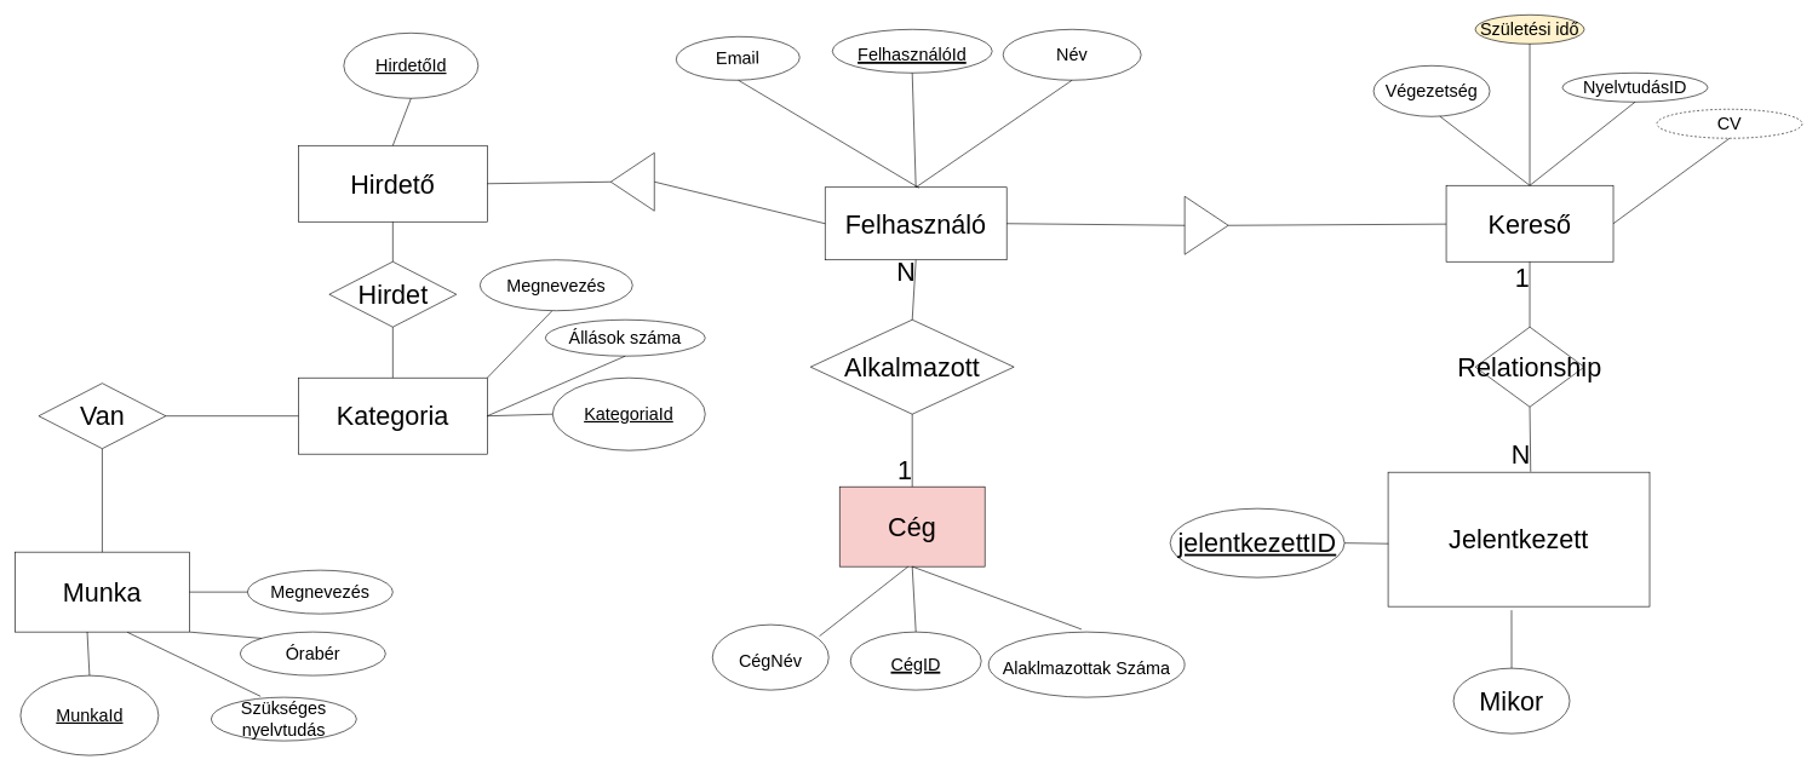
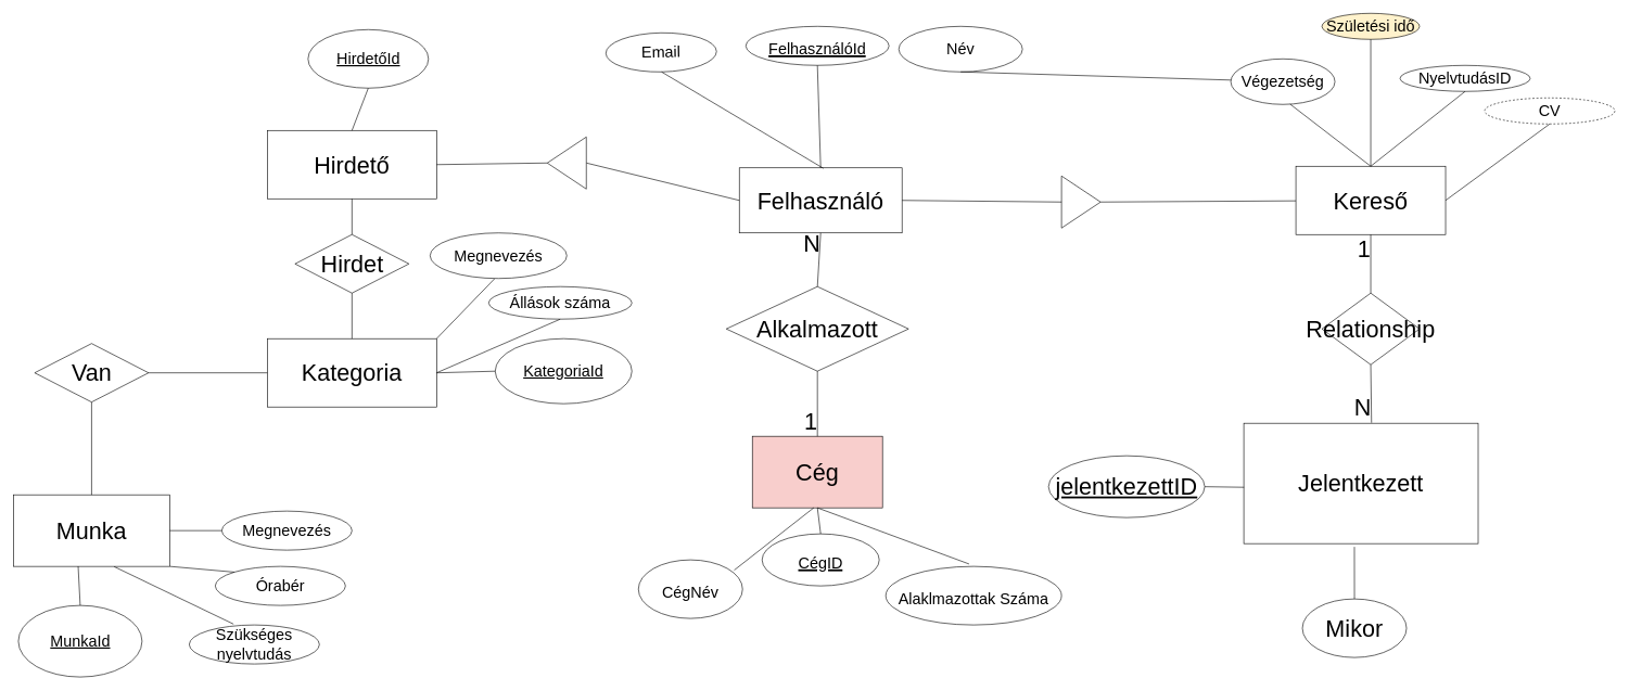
  <mxCell id="0" />
  <mxCell id="1" parent="0" />
  <mxCell id="2" value="&lt;font style=&quot;font-size: 36px;&quot;&gt;Felhasználó&lt;/font&gt;" style="rounded=0;whiteSpace=wrap;html=1;" parent="1" vertex="1"><mxGeometry x="1135" y="257.5" width="250" height="100" as="geometry" /></mxCell>
  <mxCell id="3" value="&lt;font style=&quot;font-size: 36px;&quot;&gt;Cég&lt;/font&gt;" style="rounded=0;whiteSpace=wrap;html=1;fillColor=#f8cecc;" parent="1" vertex="1"><mxGeometry x="1155" y="670" width="200" height="110" as="geometry" /></mxCell>
  <mxCell id="4" value="&lt;font style=&quot;font-size: 36px;&quot;&gt;Munka&lt;/font&gt;" style="rounded=0;whiteSpace=wrap;html=1;" parent="1" vertex="1"><mxGeometry x="20" y="760" width="240" height="110" as="geometry" /></mxCell>
  <mxCell id="5" value="&lt;font style=&quot;font-size: 36px;&quot;&gt;Hirdető&lt;/font&gt;" style="rounded=0;whiteSpace=wrap;html=1;" parent="1" vertex="1"><mxGeometry x="410" y="200" width="260" height="105" as="geometry" /></mxCell>
  <mxCell id="6" value="&lt;font style=&quot;font-size: 36px;&quot;&gt;Kereső&lt;/font&gt;" style="rounded=0;whiteSpace=wrap;html=1;" parent="1" vertex="1"><mxGeometry x="1990" y="255" width="230" height="105" as="geometry" /></mxCell>
  <mxCell id="7" value="Alkalmazott" style="shape=rhombus;perimeter=rhombusPerimeter;whiteSpace=wrap;html=1;align=center;fontSize=36;" parent="1" vertex="1"><mxGeometry x="1115" y="440" width="280" height="130" as="geometry" /></mxCell>
- <mxCell id="8" value="&lt;font style=&quot;font-size: 24px;&quot;&gt;CégID&lt;/font&gt;" style="ellipse;whiteSpace=wrap;html=1;align=center;fontStyle=4;fontSize=36;" parent="1" vertex="1"><mxGeometry x="1170" y="870" width="180" height="80" as="geometry" /></mxCell>
+ <mxCell id="8" value="&lt;font style=&quot;font-size: 24px;&quot;&gt;CégID&lt;/font&gt;" style="ellipse;whiteSpace=wrap;html=1;align=center;fontStyle=4;fontSize=36;" parent="1" vertex="1"><mxGeometry x="1170" y="820" width="180" height="80" as="geometry" /></mxCell>
  <mxCell id="9" value="&lt;font style=&quot;font-size: 24px;&quot;&gt;CégNév&lt;/font&gt;" style="ellipse;whiteSpace=wrap;html=1;align=center;fontSize=36;" parent="1" vertex="1"><mxGeometry x="980" y="860" width="160" height="90" as="geometry" /></mxCell>
  <mxCell id="10" value="&lt;font style=&quot;font-size: 24px;&quot;&gt;Alaklmazottak Száma&lt;/font&gt;" style="ellipse;whiteSpace=wrap;html=1;align=center;fontSize=36;" parent="1" vertex="1"><mxGeometry x="1360" y="870" width="270" height="90" as="geometry" /></mxCell>
  <mxCell id="11" value="" style="endArrow=none;html=1;rounded=0;fontSize=36;exitX=0.5;exitY=1;exitDx=0;exitDy=0;entryX=0.5;entryY=0;entryDx=0;entryDy=0;" parent="1" source="3" target="8" edge="1"><mxGeometry width="50" height="50" relative="1" as="geometry"><mxPoint x="1360" y="580" as="sourcePoint" /><mxPoint x="1410" y="530" as="targetPoint" /></mxGeometry></mxCell>
  <mxCell id="12" value="" style="endArrow=none;html=1;rounded=0;fontSize=36;exitX=0.472;exitY=0.999;exitDx=0;exitDy=0;entryX=0.92;entryY=0.175;entryDx=0;entryDy=0;exitPerimeter=0;entryPerimeter=0;" parent="1" source="3" target="9" edge="1"><mxGeometry width="50" height="50" relative="1" as="geometry"><mxPoint x="1270" y="800" as="sourcePoint" /><mxPoint x="1270" y="880" as="targetPoint" /></mxGeometry></mxCell>
  <mxCell id="13" value="" style="endArrow=none;html=1;rounded=0;fontSize=36;entryX=0.5;entryY=1;entryDx=0;entryDy=0;exitX=0.474;exitY=-0.041;exitDx=0;exitDy=0;exitPerimeter=0;" parent="1" source="10" target="3" edge="1"><mxGeometry width="50" height="50" relative="1" as="geometry"><mxPoint x="1360" y="940" as="sourcePoint" /><mxPoint x="1410" y="890" as="targetPoint" /></mxGeometry></mxCell>
  <mxCell id="14" value="" style="endArrow=none;html=1;rounded=0;fontSize=36;exitX=0.5;exitY=1;exitDx=0;exitDy=0;entryX=0.5;entryY=0;entryDx=0;entryDy=0;" parent="1" source="7" target="3" edge="1"><mxGeometry relative="1" as="geometry"><mxPoint x="1270" y="280" as="sourcePoint" /><mxPoint x="1430" y="280" as="targetPoint" /></mxGeometry></mxCell>
  <mxCell id="15" value="1" style="resizable=0;html=1;align=right;verticalAlign=bottom;fontSize=36;" parent="14" connectable="0" vertex="1"><mxGeometry x="1" relative="1" as="geometry"><mxPoint as="offset" /></mxGeometry></mxCell>
  <mxCell id="16" value="" style="endArrow=none;html=1;rounded=0;fontSize=36;entryX=0.5;entryY=1;entryDx=0;entryDy=0;exitX=0.5;exitY=0;exitDx=0;exitDy=0;" parent="1" source="7" target="2" edge="1"><mxGeometry relative="1" as="geometry"><mxPoint x="1270" y="530" as="sourcePoint" /><mxPoint x="1430" y="530" as="targetPoint" /></mxGeometry></mxCell>
  <mxCell id="17" value="N" style="resizable=0;html=1;align=right;verticalAlign=bottom;fontSize=36;" parent="16" connectable="0" vertex="1"><mxGeometry x="1" relative="1" as="geometry"><mxPoint y="40" as="offset" /></mxGeometry></mxCell>
  <mxCell id="18" value="" style="triangle;whiteSpace=wrap;html=1;fontSize=36;" parent="1" vertex="1"><mxGeometry x="1630" y="270" width="60" height="80" as="geometry" /></mxCell>
  <mxCell id="19" value="" style="endArrow=none;html=1;rounded=0;fontSize=36;entryX=1;entryY=0.5;entryDx=0;entryDy=0;exitX=0;exitY=0.5;exitDx=0;exitDy=0;" parent="1" source="18" target="2" edge="1"><mxGeometry width="50" height="50" relative="1" as="geometry"><mxPoint x="1320" y="220" as="sourcePoint" /><mxPoint x="1370" y="170" as="targetPoint" /></mxGeometry></mxCell>
  <mxCell id="20" value="&lt;br&gt;" style="text;html=1;align=center;verticalAlign=middle;resizable=0;points=[];autosize=1;strokeColor=none;fillColor=none;fontSize=36;" parent="1" vertex="1"><mxGeometry x="1480" y="150" width="20" height="60" as="geometry" /></mxCell>
  <mxCell id="21" value="" style="endArrow=none;html=1;rounded=0;fontSize=36;exitX=1;exitY=0.5;exitDx=0;exitDy=0;" parent="1" source="18" target="6" edge="1"><mxGeometry width="50" height="50" relative="1" as="geometry"><mxPoint x="1650" y="190" as="sourcePoint" /><mxPoint x="1420" y="200" as="targetPoint" /></mxGeometry></mxCell>
  <mxCell id="22" value="" style="endArrow=none;html=1;rounded=0;fontSize=36;entryX=0;entryY=0.5;entryDx=0;entryDy=0;exitX=0;exitY=0.5;exitDx=0;exitDy=0;" parent="1" source="23" target="2" edge="1"><mxGeometry width="50" height="50" relative="1" as="geometry"><mxPoint x="1020" y="190" as="sourcePoint" /><mxPoint x="1430" y="210" as="targetPoint" /></mxGeometry></mxCell>
  <mxCell id="23" value="" style="triangle;whiteSpace=wrap;html=1;fontSize=36;rotation=-180;" parent="1" vertex="1"><mxGeometry x="840" y="210" width="60" height="80" as="geometry" /></mxCell>
  <mxCell id="24" value="" style="endArrow=none;html=1;rounded=0;fontSize=36;entryX=1;entryY=0.5;entryDx=0;entryDy=0;exitX=1;exitY=0.5;exitDx=0;exitDy=0;" parent="1" source="5" target="23" edge="1"><mxGeometry width="50" height="50" relative="1" as="geometry"><mxPoint x="1650" y="200" as="sourcePoint" /><mxPoint x="1395" y="200" as="targetPoint" /></mxGeometry></mxCell>
  <mxCell id="25" value="&lt;font style=&quot;font-size: 24px;&quot;&gt;FelhasználóId&lt;/font&gt;" style="ellipse;whiteSpace=wrap;html=1;align=center;fontStyle=4;fontSize=36;" parent="1" vertex="1"><mxGeometry x="1145" y="40" width="220" height="60" as="geometry" /></mxCell>
  <mxCell id="26" value="Email" style="ellipse;whiteSpace=wrap;html=1;align=center;fontSize=24;rotation=-1;" parent="1" vertex="1"><mxGeometry x="930" y="50" width="170" height="60" as="geometry" /></mxCell>
  <mxCell id="27" value="Név" style="ellipse;whiteSpace=wrap;html=1;align=center;fontSize=24;" parent="1" vertex="1"><mxGeometry x="1380" y="40" width="190" height="70" as="geometry" /></mxCell>
  <mxCell id="28" value="Végezetség" style="ellipse;whiteSpace=wrap;html=1;align=center;fontSize=24;" parent="1" vertex="1"><mxGeometry x="1890" y="90" width="160" height="70" as="geometry" /></mxCell>
  <mxCell id="29" value="Születési idő" style="ellipse;whiteSpace=wrap;html=1;align=center;fontSize=24;fillColor=#fff2cc;" parent="1" vertex="1"><mxGeometry x="2030" y="20" width="150" height="40" as="geometry" /></mxCell>
  <mxCell id="30" value="NyelvtudásID" style="ellipse;whiteSpace=wrap;html=1;align=center;fontSize=24;" parent="1" vertex="1"><mxGeometry x="2150" y="100" width="200" height="40" as="geometry" /></mxCell>
  <mxCell id="31" value="" style="endArrow=none;html=1;rounded=0;fontSize=36;entryX=0.5;entryY=0;entryDx=0;entryDy=0;exitX=0.5;exitY=1;exitDx=0;exitDy=0;" parent="1" source="25" target="2" edge="1"><mxGeometry width="50" height="50" relative="1" as="geometry"><mxPoint x="1640" y="320" as="sourcePoint" /><mxPoint x="1390" y="320" as="targetPoint" /></mxGeometry></mxCell>
- <mxCell id="32" value="" style="endArrow=none;html=1;rounded=0;fontSize=36;entryX=0.5;entryY=0;entryDx=0;entryDy=0;exitX=0.5;exitY=1;exitDx=0;exitDy=0;" parent="1" source="27" target="2" edge="1"><mxGeometry width="50" height="50" relative="1" as="geometry"><mxPoint x="1650" y="330" as="sourcePoint" /><mxPoint x="1400" y="330" as="targetPoint" /></mxGeometry></mxCell>
+ <mxCell id="32" value="" style="endArrow=none;html=1;rounded=0;fontSize=36;exitX=0.5;exitY=1;exitDx=0;exitDy=0;" parent="1" source="27" target="28" edge="1"><mxGeometry width="50" height="50" relative="1" as="geometry"><mxPoint x="1650" y="330" as="sourcePoint" /><mxPoint x="1400" y="330" as="targetPoint" /></mxGeometry></mxCell>
  <mxCell id="33" value="" style="endArrow=none;html=1;rounded=0;fontSize=36;entryX=0.517;entryY=0.008;entryDx=0;entryDy=0;exitX=0.5;exitY=1;exitDx=0;exitDy=0;entryPerimeter=0;" parent="1" source="26" target="2" edge="1"><mxGeometry width="50" height="50" relative="1" as="geometry"><mxPoint x="1660" y="340" as="sourcePoint" /><mxPoint x="1410" y="340" as="targetPoint" /></mxGeometry></mxCell>
  <mxCell id="34" value="" style="endArrow=none;html=1;rounded=0;fontSize=36;entryX=0.5;entryY=0;entryDx=0;entryDy=0;" parent="1" source="29" target="6" edge="1"><mxGeometry width="50" height="50" relative="1" as="geometry"><mxPoint x="1670" y="350" as="sourcePoint" /><mxPoint x="1420" y="350" as="targetPoint" /></mxGeometry></mxCell>
  <mxCell id="35" value="" style="endArrow=none;html=1;rounded=0;fontSize=36;entryX=0.5;entryY=1;entryDx=0;entryDy=0;exitX=0.5;exitY=0;exitDx=0;exitDy=0;" parent="1" source="6" target="30" edge="1"><mxGeometry width="50" height="50" relative="1" as="geometry"><mxPoint x="1680" y="360" as="sourcePoint" /><mxPoint x="1430" y="360" as="targetPoint" /></mxGeometry></mxCell>
  <mxCell id="36" value="" style="endArrow=none;html=1;rounded=0;fontSize=36;entryX=0.5;entryY=0;entryDx=0;entryDy=0;exitX=0.57;exitY=0.995;exitDx=0;exitDy=0;exitPerimeter=0;" parent="1" source="28" target="6" edge="1"><mxGeometry width="50" height="50" relative="1" as="geometry"><mxPoint x="1690" y="370" as="sourcePoint" /><mxPoint x="1440" y="370" as="targetPoint" /></mxGeometry></mxCell>
  <mxCell id="37" value="CV" style="ellipse;whiteSpace=wrap;html=1;align=center;fontSize=24;dashed=1;" parent="1" vertex="1"><mxGeometry x="2280" y="150" width="200" height="40" as="geometry" /></mxCell>
  <mxCell id="38" value="" style="endArrow=none;html=1;rounded=0;fontSize=36;exitX=1;exitY=0.5;exitDx=0;exitDy=0;entryX=0.5;entryY=1;entryDx=0;entryDy=0;" parent="1" source="6" target="37" edge="1"><mxGeometry width="50" height="50" relative="1" as="geometry"><mxPoint x="1700" y="320" as="sourcePoint" /><mxPoint x="2000" y="318.193" as="targetPoint" /></mxGeometry></mxCell>
  <mxCell id="39" value="MunkaId" style="ellipse;whiteSpace=wrap;html=1;align=center;fontStyle=4;fontSize=24;" parent="1" vertex="1"><mxGeometry x="27.5" y="930" width="190" height="110" as="geometry" /></mxCell>
  <mxCell id="40" value="&lt;font style=&quot;font-size: 36px;&quot;&gt;Kategoria&lt;/font&gt;" style="rounded=0;whiteSpace=wrap;html=1;" parent="1" vertex="1"><mxGeometry x="410" y="520" width="260" height="105" as="geometry" /></mxCell>
  <mxCell id="41" value="KategoriaId" style="ellipse;whiteSpace=wrap;html=1;align=center;fontStyle=4;fontSize=24;" parent="1" vertex="1"><mxGeometry x="760" y="520" width="210" height="100" as="geometry" /></mxCell>
  <mxCell id="42" value="HirdetőId" style="ellipse;whiteSpace=wrap;html=1;align=center;fontStyle=4;fontSize=24;" parent="1" vertex="1"><mxGeometry x="472.5" y="45" width="185" height="90" as="geometry" /></mxCell>
  <mxCell id="43" value="" style="endArrow=none;html=1;rounded=0;fontSize=36;entryX=0;entryY=0.5;entryDx=0;entryDy=0;exitX=1;exitY=0.5;exitDx=0;exitDy=0;" parent="1" source="40" target="41" edge="1"><mxGeometry width="50" height="50" relative="1" as="geometry"><mxPoint x="680" y="317.5" as="sourcePoint" /><mxPoint x="850" y="320" as="targetPoint" /></mxGeometry></mxCell>
  <mxCell id="44" value="" style="endArrow=none;html=1;rounded=0;fontSize=36;exitX=0.414;exitY=0.998;exitDx=0;exitDy=0;exitPerimeter=0;entryX=0.5;entryY=0;entryDx=0;entryDy=0;" parent="1" source="4" target="39" edge="1"><mxGeometry width="50" height="50" relative="1" as="geometry"><mxPoint x="280" y="347.5" as="sourcePoint" /><mxPoint x="120" y="950" as="targetPoint" /></mxGeometry></mxCell>
  <mxCell id="45" value="" style="endArrow=none;html=1;rounded=0;fontSize=36;entryX=0.5;entryY=1;entryDx=0;entryDy=0;exitX=0.5;exitY=0;exitDx=0;exitDy=0;" parent="1" source="5" target="42" edge="1"><mxGeometry width="50" height="50" relative="1" as="geometry"><mxPoint x="700" y="337.5" as="sourcePoint" /><mxPoint x="870" y="340" as="targetPoint" /></mxGeometry></mxCell>
  <mxCell id="46" value="Hirdet" style="shape=rhombus;perimeter=rhombusPerimeter;whiteSpace=wrap;html=1;align=center;fontSize=36;" parent="1" vertex="1"><mxGeometry x="452.5" y="360" width="175" height="90" as="geometry" /></mxCell>
  <mxCell id="47" value="" style="endArrow=none;html=1;rounded=0;fontSize=36;entryX=0.5;entryY=0;entryDx=0;entryDy=0;exitX=0.5;exitY=1;exitDx=0;exitDy=0;" parent="1" source="5" target="46" edge="1"><mxGeometry width="50" height="50" relative="1" as="geometry"><mxPoint x="680" y="262.5" as="sourcePoint" /><mxPoint x="850" y="260" as="targetPoint" /></mxGeometry></mxCell>
  <mxCell id="48" value="" style="endArrow=none;html=1;rounded=0;fontSize=36;entryX=0.5;entryY=0;entryDx=0;entryDy=0;exitX=0.5;exitY=1;exitDx=0;exitDy=0;" parent="1" source="46" target="40" edge="1"><mxGeometry width="50" height="50" relative="1" as="geometry"><mxPoint x="550" y="315" as="sourcePoint" /><mxPoint x="545" y="360" as="targetPoint" /></mxGeometry></mxCell>
  <mxCell id="49" value="Megnevezés" style="ellipse;whiteSpace=wrap;html=1;align=center;fontSize=24;" parent="1" vertex="1"><mxGeometry x="660" y="357.5" width="210" height="70" as="geometry" /></mxCell>
  <mxCell id="50" value="Állások száma" style="ellipse;whiteSpace=wrap;html=1;align=center;fontSize=24;" parent="1" vertex="1"><mxGeometry x="750" y="440" width="220" height="50" as="geometry" /></mxCell>
  <mxCell id="51" value="" style="endArrow=none;html=1;rounded=0;fontSize=36;entryX=0.5;entryY=1;entryDx=0;entryDy=0;exitX=1;exitY=0.5;exitDx=0;exitDy=0;" parent="1" source="40" target="50" edge="1"><mxGeometry width="50" height="50" relative="1" as="geometry"><mxPoint x="910" y="260" as="sourcePoint" /><mxPoint x="1145" y="317.5" as="targetPoint" /></mxGeometry></mxCell>
  <mxCell id="52" value="" style="endArrow=none;html=1;rounded=0;fontSize=36;entryX=0.471;entryY=1.007;entryDx=0;entryDy=0;exitX=1;exitY=0;exitDx=0;exitDy=0;entryPerimeter=0;" parent="1" source="40" target="49" edge="1"><mxGeometry width="50" height="50" relative="1" as="geometry"><mxPoint x="920" y="270" as="sourcePoint" /><mxPoint x="1155" y="327.5" as="targetPoint" /></mxGeometry></mxCell>
  <mxCell id="53" value="Megnevezés" style="ellipse;whiteSpace=wrap;html=1;align=center;fontSize=24;" parent="1" vertex="1"><mxGeometry x="340" y="785" width="200" height="60" as="geometry" /></mxCell>
  <mxCell id="54" value="" style="endArrow=none;html=1;rounded=0;fontSize=36;entryX=0;entryY=0.5;entryDx=0;entryDy=0;exitX=1;exitY=0.5;exitDx=0;exitDy=0;" parent="1" source="4" target="53" edge="1"><mxGeometry width="50" height="50" relative="1" as="geometry"><mxPoint x="270" y="602.5" as="sourcePoint" /><mxPoint x="360" y="600" as="targetPoint" /></mxGeometry></mxCell>
  <mxCell id="55" value="Órabér" style="ellipse;whiteSpace=wrap;html=1;align=center;fontSize=24;" parent="1" vertex="1"><mxGeometry x="330" y="870" width="200" height="60" as="geometry" /></mxCell>
  <mxCell id="56" value="" style="endArrow=none;html=1;rounded=0;fontSize=36;entryX=0;entryY=0;entryDx=0;entryDy=0;exitX=1;exitY=1;exitDx=0;exitDy=0;" parent="1" source="4" target="55" edge="1"><mxGeometry width="50" height="50" relative="1" as="geometry"><mxPoint x="270" y="825" as="sourcePoint" /><mxPoint x="350" y="825" as="targetPoint" /></mxGeometry></mxCell>
  <mxCell id="57" value="Szükséges nyelvtudás" style="ellipse;whiteSpace=wrap;html=1;align=center;fontSize=24;" parent="1" vertex="1"><mxGeometry x="290" y="960" width="200" height="60" as="geometry" /></mxCell>
  <mxCell id="58" value="" style="endArrow=none;html=1;rounded=0;fontSize=36;entryX=0.34;entryY=-0.022;entryDx=0;entryDy=0;exitX=0.644;exitY=1.003;exitDx=0;exitDy=0;exitPerimeter=0;entryPerimeter=0;" parent="1" source="4" target="57" edge="1"><mxGeometry width="50" height="50" relative="1" as="geometry"><mxPoint x="270" y="880" as="sourcePoint" /><mxPoint x="369.289" y="888.787" as="targetPoint" /></mxGeometry></mxCell>
  <mxCell id="59" value="Van" style="shape=rhombus;perimeter=rhombusPerimeter;whiteSpace=wrap;html=1;align=center;fontSize=36;" parent="1" vertex="1"><mxGeometry x="52.5" y="527.5" width="175" height="90" as="geometry" /></mxCell>
  <mxCell id="60" value="" style="endArrow=none;html=1;rounded=0;fontSize=24;exitX=1;exitY=0.5;exitDx=0;exitDy=0;entryX=0;entryY=0.5;entryDx=0;entryDy=0;" parent="1" source="59" target="40" edge="1"><mxGeometry width="50" height="50" relative="1" as="geometry"><mxPoint x="1450" y="630" as="sourcePoint" /><mxPoint x="1500" y="580" as="targetPoint" /></mxGeometry></mxCell>
  <mxCell id="61" value="" style="endArrow=none;html=1;rounded=0;fontSize=24;entryX=0.5;entryY=0;entryDx=0;entryDy=0;exitX=0.5;exitY=1;exitDx=0;exitDy=0;" parent="1" source="59" target="4" edge="1"><mxGeometry width="50" height="50" relative="1" as="geometry"><mxPoint x="130" y="630" as="sourcePoint" /><mxPoint x="420" y="582.5" as="targetPoint" /></mxGeometry></mxCell>
  <mxCell id="62" value="Jelentkezett" style="whiteSpace=wrap;html=1;align=center;fontSize=36;" vertex="1" parent="1"><mxGeometry x="1910" y="650" width="360" height="185" as="geometry" /></mxCell>
  <mxCell id="63" value="Relationship" style="shape=rhombus;perimeter=rhombusPerimeter;whiteSpace=wrap;html=1;align=center;fontSize=36;" vertex="1" parent="1"><mxGeometry x="2030" y="450" width="150" height="110" as="geometry" /></mxCell>
  <mxCell id="64" value="" style="endArrow=none;html=1;rounded=0;fontSize=36;entryX=0.5;entryY=1;entryDx=0;entryDy=0;" edge="1" parent="1" source="63" target="6"><mxGeometry relative="1" as="geometry"><mxPoint x="1400" y="520" as="sourcePoint" /><mxPoint x="1560" y="520" as="targetPoint" /></mxGeometry></mxCell>
  <mxCell id="65" value="1" style="resizable=0;html=1;align=right;verticalAlign=bottom;fontSize=36;" connectable="0" vertex="1" parent="64"><mxGeometry x="1" relative="1" as="geometry"><mxPoint y="45" as="offset" /></mxGeometry></mxCell>
  <mxCell id="66" value="" style="endArrow=none;html=1;rounded=0;fontSize=36;entryX=0.545;entryY=-0.004;entryDx=0;entryDy=0;entryPerimeter=0;exitX=0.5;exitY=1;exitDx=0;exitDy=0;" edge="1" parent="1" source="63" target="62"><mxGeometry relative="1" as="geometry"><mxPoint x="1400" y="520" as="sourcePoint" /><mxPoint x="1560" y="520" as="targetPoint" /></mxGeometry></mxCell>
  <mxCell id="67" value="N" style="resizable=0;html=1;align=right;verticalAlign=bottom;fontSize=36;" connectable="0" vertex="1" parent="66"><mxGeometry x="1" relative="1" as="geometry" /></mxCell>
  <mxCell id="68" value="" style="endArrow=none;html=1;rounded=0;fontSize=36;entryX=0.001;entryY=0.532;entryDx=0;entryDy=0;entryPerimeter=0;exitX=1;exitY=0.5;exitDx=0;exitDy=0;" edge="1" parent="1" source="69" target="62"><mxGeometry relative="1" as="geometry"><mxPoint x="1790" y="743" as="sourcePoint" /><mxPoint x="1900" y="730" as="targetPoint" /></mxGeometry></mxCell>
  <mxCell id="69" value="jelentkezettID" style="ellipse;whiteSpace=wrap;html=1;align=center;fontStyle=4;fontSize=36;" vertex="1" parent="1"><mxGeometry x="1610" y="700" width="240" height="95" as="geometry" /></mxCell>
  <mxCell id="70" value="Mikor" style="ellipse;whiteSpace=wrap;html=1;align=center;fontSize=36;" vertex="1" parent="1"><mxGeometry x="2000" y="920" width="160" height="90" as="geometry" /></mxCell>
  <mxCell id="71" value="" style="endArrow=none;html=1;rounded=0;fontSize=36;exitX=0.5;exitY=0;exitDx=0;exitDy=0;entryX=0.472;entryY=1.027;entryDx=0;entryDy=0;entryPerimeter=0;" edge="1" parent="1" source="70" target="62"><mxGeometry width="50" height="50" relative="1" as="geometry"><mxPoint x="1410" y="720" as="sourcePoint" /><mxPoint x="1460" y="670" as="targetPoint" /></mxGeometry></mxCell>
